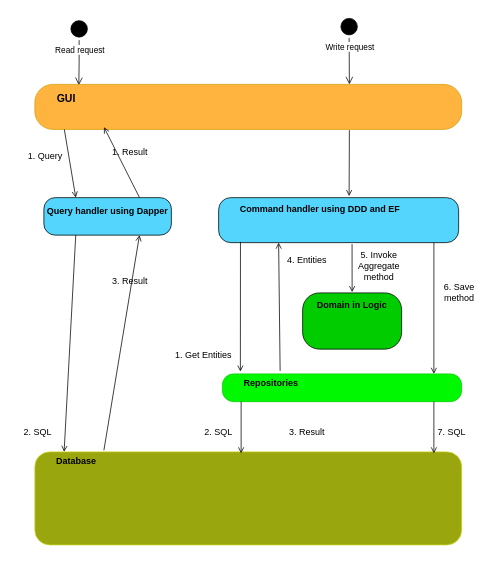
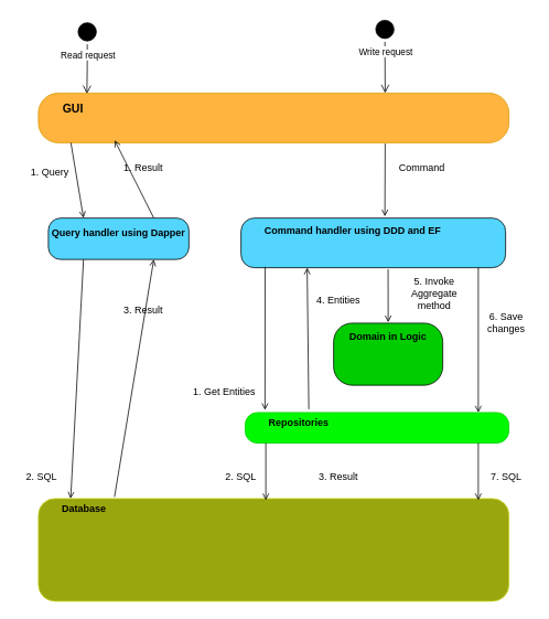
  <mxCell id="0" />
  <mxCell id="1" parent="0" />
  <mxCell id="2" value="" style="ellipse;html=1;shape=startState;fillColor=#000000;strokeColor=light-dark(#000000, #ff9090);" vertex="1" parent="1"><mxGeometry x="90" y="23" width="30" height="30" as="geometry" /></mxCell>
  <mxCell id="3" value="" style="edgeStyle=orthogonalEdgeStyle;html=1;verticalAlign=bottom;endArrow=open;endSize=8;strokeColor=light-dark(#000000, #ff9090);rounded=0;entryX=0.103;entryY=0.017;entryDx=0;entryDy=0;entryPerimeter=0;" edge="1" source="2" parent="1" target="9"><mxGeometry relative="1" as="geometry"><mxPoint x="112" y="112" as="targetPoint" /></mxGeometry></mxCell>
  <mxCell id="4" value="Read request" style="edgeLabel;html=1;align=center;verticalAlign=middle;resizable=0;points=[];" vertex="1" connectable="0" parent="3"><mxGeometry x="-0.603" relative="1" as="geometry"><mxPoint as="offset" /></mxGeometry></mxCell>
  <mxCell id="5" value="" style="ellipse;html=1;shape=startState;fillColor=#000000;strokeColor=light-dark(#000000, #ff9090);" vertex="1" parent="1"><mxGeometry x="450" y="20" width="30" height="30" as="geometry" /></mxCell>
  <mxCell id="6" value="" style="html=1;verticalAlign=bottom;endArrow=open;endSize=8;strokeColor=light-dark(#000000, #ff9090);rounded=0;entryX=0.737;entryY=0;entryDx=0;entryDy=0;entryPerimeter=0;" edge="1" source="5" parent="1" target="9"><mxGeometry relative="1" as="geometry"><mxPoint x="520" y="112" as="targetPoint" /></mxGeometry></mxCell>
  <mxCell id="7" value="Write request" style="edgeLabel;html=1;align=center;verticalAlign=middle;resizable=0;points=[];" vertex="1" connectable="0" parent="6"><mxGeometry x="-0.603" relative="1" as="geometry"><mxPoint as="offset" /></mxGeometry></mxCell>
  <mxCell id="8" value="&lt;b&gt;Query handler using Dapper&lt;/b&gt;&lt;div&gt;&lt;br&gt;&lt;/div&gt;" style="rounded=1;whiteSpace=wrap;html=1;gradientColor=none;strokeColor=default;glass=0;fillColor=light-dark(#53d5fd, #ededed);arcSize=30;" vertex="1" parent="1"><mxGeometry x="58" y="263" width="170" height="50" as="geometry" /></mxCell>
  <mxCell id="9" value="" style="rounded=1;whiteSpace=wrap;html=1;arcSize=40;fillColor=light-dark(#ffb43f, #36210a);strokeColor=#d79b00;" vertex="1" parent="1"><mxGeometry x="46" y="112" width="569" height="60" as="geometry" /></mxCell>
  <mxCell id="10" value="&lt;font style=&quot;font-size: 14px;&quot;&gt;&lt;b&gt;GUI&lt;/b&gt;&lt;/font&gt;" style="text;html=1;align=center;verticalAlign=middle;whiteSpace=wrap;rounded=0;" vertex="1" parent="1"><mxGeometry x="71" y="119" width="34" height="23" as="geometry" /></mxCell>
  <mxCell id="11" value="" style="endArrow=open;html=1;rounded=0;exitX=0.069;exitY=1;exitDx=0;exitDy=0;exitPerimeter=0;endFill=0;entryX=0.25;entryY=0;entryDx=0;entryDy=0;" edge="1" parent="1" source="9" target="8"><mxGeometry width="50" height="50" relative="1" as="geometry"><mxPoint x="451" y="297" as="sourcePoint" /><mxPoint x="74" y="261" as="targetPoint" /></mxGeometry></mxCell>
  <mxCell id="12" value="" style="endArrow=open;html=1;rounded=0;exitX=0.75;exitY=0;exitDx=0;exitDy=0;endFill=0;entryX=0.162;entryY=0.95;entryDx=0;entryDy=0;entryPerimeter=0;" edge="1" parent="1" source="8" target="9"><mxGeometry width="50" height="50" relative="1" as="geometry"><mxPoint x="451" y="297" as="sourcePoint" /><mxPoint x="138" y="174" as="targetPoint" /></mxGeometry></mxCell>
  <mxCell id="13" value="&lt;b&gt;&lt;span style=&quot;white-space: pre;&quot;&gt;&#09;&lt;/span&gt;Command handler using DDD and EF&lt;/b&gt;&lt;div&gt;&lt;b&gt;&lt;br&gt;&lt;/b&gt;&lt;/div&gt;&lt;div&gt;&lt;br&gt;&lt;/div&gt;" style="rounded=1;whiteSpace=wrap;html=1;gradientColor=none;strokeColor=default;glass=0;fillColor=light-dark(#53d5fd, #ededed);arcSize=27;align=left;" vertex="1" parent="1"><mxGeometry x="291" y="263" width="320" height="60" as="geometry" /></mxCell>
  <mxCell id="14" value="" style="endArrow=open;html=1;rounded=0;exitX=0.737;exitY=1.017;exitDx=0;exitDy=0;endFill=0;exitPerimeter=0;" edge="1" parent="1" source="9"><mxGeometry width="50" height="50" relative="1" as="geometry"><mxPoint x="519.5" y="173" as="sourcePoint" /><mxPoint x="465" y="261" as="targetPoint" /></mxGeometry></mxCell>
  <mxCell id="15" value="&lt;div style=&quot;text-align: left;&quot;&gt;&lt;b&gt;Domain in Logic&lt;/b&gt;&lt;/div&gt;&lt;div&gt;&lt;div style=&quot;text-align: left;&quot;&gt;&lt;b&gt;&lt;br&gt;&lt;/b&gt;&lt;/div&gt;&lt;div style=&quot;text-align: left;&quot;&gt;&lt;b&gt;&lt;br&gt;&lt;/b&gt;&lt;/div&gt;&lt;div&gt;&lt;b&gt;&lt;br&gt;&lt;/b&gt;&lt;/div&gt;&lt;/div&gt;" style="rounded=1;whiteSpace=wrap;html=1;gradientColor=none;strokeColor=default;glass=0;fillColor=light-dark(#00CC00,#EDEDED);arcSize=30;" vertex="1" parent="1"><mxGeometry x="403" y="390" width="132" height="75" as="geometry" /></mxCell>
  <mxCell id="16" value="" style="endArrow=open;html=1;rounded=0;exitX=0.556;exitY=1.033;exitDx=0;exitDy=0;exitPerimeter=0;endFill=0;" edge="1" parent="1" source="13"><mxGeometry width="50" height="50" relative="1" as="geometry"><mxPoint x="451" y="297" as="sourcePoint" /><mxPoint x="469" y="389" as="targetPoint" /></mxGeometry></mxCell>
  <mxCell id="17" value="&lt;b&gt;&lt;span style=&quot;white-space: pre;&quot;&gt;&#09;&lt;/span&gt;Repositories&lt;/b&gt;&lt;div&gt;&lt;br&gt;&lt;/div&gt;" style="rounded=1;whiteSpace=wrap;html=1;arcSize=40;fillColor=light-dark(#00f900, #36210a);strokeColor=light-dark(#00CC00,#EDEDED);align=left;" vertex="1" parent="1"><mxGeometry x="296" y="498" width="319" height="37" as="geometry" /></mxCell>
  <mxCell id="18" value="&lt;b&gt;&lt;span style=&quot;white-space: pre;&quot;&gt;&#09;&lt;/span&gt;Database&lt;/b&gt;&lt;div&gt;&lt;b&gt;&lt;br&gt;&lt;/b&gt;&lt;/div&gt;&lt;div&gt;&lt;b&gt;&lt;br&gt;&lt;/b&gt;&lt;/div&gt;&lt;div&gt;&lt;b&gt;&lt;br&gt;&lt;/b&gt;&lt;/div&gt;&lt;div&gt;&lt;b&gt;&lt;br&gt;&lt;/b&gt;&lt;/div&gt;&lt;div&gt;&lt;b&gt;&lt;br&gt;&lt;/b&gt;&lt;/div&gt;&lt;div&gt;&lt;b&gt;&lt;br&gt;&lt;/b&gt;&lt;/div&gt;&lt;div&gt;&lt;b&gt;&lt;br&gt;&lt;/b&gt;&lt;/div&gt;" style="rounded=1;whiteSpace=wrap;html=1;arcSize=16;fillColor=light-dark(#9aa60e, #36210a);strokeColor=light-dark(#c3d117, #996500);align=left;" vertex="1" parent="1"><mxGeometry x="46" y="602" width="569" height="124" as="geometry" /></mxCell>
  <mxCell id="19" value="" style="endArrow=open;html=1;rounded=0;exitX=0.25;exitY=1;exitDx=0;exitDy=0;endFill=0;" edge="1" parent="1" source="8"><mxGeometry width="50" height="50" relative="1" as="geometry"><mxPoint x="72.5" y="335" as="sourcePoint" /><mxPoint x="85" y="602" as="targetPoint" /></mxGeometry></mxCell>
  <mxCell id="20" value="" style="endArrow=open;html=1;rounded=0;endFill=0;entryX=0.75;entryY=1;entryDx=0;entryDy=0;" edge="1" parent="1" target="8"><mxGeometry width="50" height="50" relative="1" as="geometry"><mxPoint x="138" y="600" as="sourcePoint" /><mxPoint x="95" y="612" as="targetPoint" /></mxGeometry></mxCell>
  <mxCell id="21" value="" style="endArrow=open;html=1;rounded=0;exitX=0.091;exitY=0.983;exitDx=0;exitDy=0;exitPerimeter=0;endFill=0;" edge="1" parent="1" source="13"><mxGeometry width="50" height="50" relative="1" as="geometry"><mxPoint x="479" y="335" as="sourcePoint" /><mxPoint x="320" y="495" as="targetPoint" /></mxGeometry></mxCell>
  <mxCell id="22" value="" style="endArrow=open;html=1;rounded=0;endFill=0;entryX=0.25;entryY=1;entryDx=0;entryDy=0;" edge="1" parent="1" target="13"><mxGeometry width="50" height="50" relative="1" as="geometry"><mxPoint x="373" y="494" as="sourcePoint" /><mxPoint x="369" y="344" as="targetPoint" /></mxGeometry></mxCell>
  <mxCell id="23" value="" style="endArrow=open;html=1;rounded=0;exitX=0.091;exitY=0.983;exitDx=0;exitDy=0;exitPerimeter=0;endFill=0;" edge="1" parent="1"><mxGeometry width="50" height="50" relative="1" as="geometry"><mxPoint x="321" y="535" as="sourcePoint" /><mxPoint x="321" y="604" as="targetPoint" /></mxGeometry></mxCell>
  <mxCell id="24" value="" style="endArrow=open;html=1;rounded=0;exitX=0.091;exitY=0.983;exitDx=0;exitDy=0;exitPerimeter=0;endFill=0;" edge="1" parent="1"><mxGeometry width="50" height="50" relative="1" as="geometry"><mxPoint x="578" y="535" as="sourcePoint" /><mxPoint x="578" y="604" as="targetPoint" /></mxGeometry></mxCell>
  <mxCell id="25" value="" style="endArrow=open;html=1;rounded=0;exitX=0.897;exitY=1;exitDx=0;exitDy=0;exitPerimeter=0;endFill=0;" edge="1" parent="1" source="13"><mxGeometry width="50" height="50" relative="1" as="geometry"><mxPoint x="578" y="429" as="sourcePoint" /><mxPoint x="578" y="498" as="targetPoint" /></mxGeometry></mxCell>
  <mxCell id="26" value="1. Query" style="text;html=1;align=center;verticalAlign=middle;whiteSpace=wrap;rounded=0;" vertex="1" parent="1"><mxGeometry x="30" y="193" width="60" height="30" as="geometry" /></mxCell>
  <mxCell id="27" value="1. Result" style="text;html=1;align=center;verticalAlign=middle;whiteSpace=wrap;rounded=0;" vertex="1" parent="1"><mxGeometry x="143" y="188" width="60" height="30" as="geometry" /></mxCell>
+ <mxCell id="28" value="Command" style="text;html=1;align=center;verticalAlign=middle;whiteSpace=wrap;rounded=0;" vertex="1" parent="1"><mxGeometry x="480" y="188" width="60" height="30" as="geometry" /></mxCell>
  <mxCell id="29" value="3. Result" style="text;html=1;align=center;verticalAlign=middle;whiteSpace=wrap;rounded=0;" vertex="1" parent="1"><mxGeometry x="143" y="360" width="60" height="30" as="geometry" /></mxCell>
  <mxCell id="30" value="2. SQL" style="text;html=1;align=center;verticalAlign=middle;whiteSpace=wrap;rounded=0;" vertex="1" parent="1"><mxGeometry x="20" y="561" width="60" height="30" as="geometry" /></mxCell>
  <mxCell id="31" value="2. SQL" style="text;html=1;align=center;verticalAlign=middle;whiteSpace=wrap;rounded=0;" vertex="1" parent="1"><mxGeometry x="261" y="561" width="60" height="30" as="geometry" /></mxCell>
  <mxCell id="32" value="3. Result" style="text;html=1;align=center;verticalAlign=middle;whiteSpace=wrap;rounded=0;" vertex="1" parent="1"><mxGeometry x="379" y="561" width="60" height="30" as="geometry" /></mxCell>
- <mxCell id="33" value="7. SQL" style="text;html=1;align=center;verticalAlign=middle;whiteSpace=wrap;rounded=0;" vertex="1" parent="1"><mxGeometry x="572" y="561" width="60" height="30" as="geometry" /></mxCell>
- <mxCell id="34" value="6. Save method" style="text;html=1;align=center;verticalAlign=middle;whiteSpace=wrap;rounded=0;" vertex="1" parent="1"><mxGeometry x="582" y="374" width="60" height="30" as="geometry" /></mxCell>
- <mxCell id="35" value="5. Invoke&lt;div&gt;Aggregate&lt;/div&gt;&lt;div&gt;method&lt;/div&gt;" style="text;html=1;align=center;verticalAlign=middle;whiteSpace=wrap;rounded=0;" vertex="1" parent="1"><mxGeometry x="475" y="339" width="60" height="30" as="geometry" /></mxCell>
- <mxCell id="36" value="4. Entities" style="text;html=1;align=center;verticalAlign=middle;whiteSpace=wrap;rounded=0;" vertex="1" parent="1"><mxGeometry x="379" y="332" width="60" height="30" as="geometry" /></mxCell>
+ <mxCell id="33" value="7. SQL" style="text;html=1;align=center;verticalAlign=middle;whiteSpace=wrap;rounded=0;" vertex="1" parent="1"><mxGeometry x="582" y="561" width="60" height="30" as="geometry" /></mxCell>
+ <mxCell id="34" value="6. Save changes" style="text;html=1;align=center;verticalAlign=middle;whiteSpace=wrap;rounded=0;" vertex="1" parent="1"><mxGeometry x="582" y="374" width="60" height="30" as="geometry" /></mxCell>
+ <mxCell id="35" value="5. Invoke&lt;div&gt;Aggregate&lt;/div&gt;&lt;div&gt;method&lt;/div&gt;" style="text;html=1;align=center;verticalAlign=middle;whiteSpace=wrap;rounded=0;" vertex="1" parent="1"><mxGeometry x="495" y="339" width="60" height="30" as="geometry" /></mxCell>
+ <mxCell id="36" value="4. Entities" style="text;html=1;align=center;verticalAlign=middle;whiteSpace=wrap;rounded=0;" vertex="1" parent="1"><mxGeometry x="379" y="347" width="60" height="30" as="geometry" /></mxCell>
  <mxCell id="37" value="1. Get Entities" style="text;html=1;align=center;verticalAlign=middle;whiteSpace=wrap;rounded=0;" vertex="1" parent="1"><mxGeometry x="231" y="458" width="80" height="30" as="geometry" /></mxCell>
